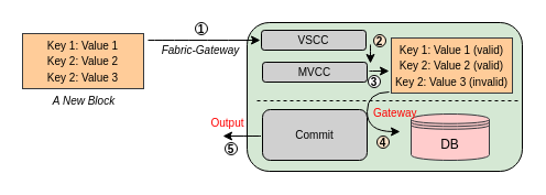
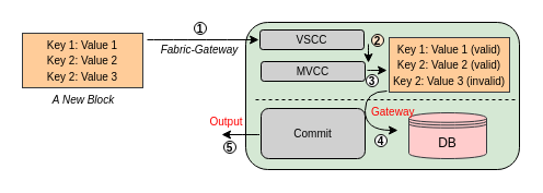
  <mxCell id="0" />
  <mxCell id="1" parent="0" />
  <mxCell id="2" value="Output" style="text;strokeColor=none;fillColor=none;align=left;verticalAlign=middle;spacingLeft=4;spacingRight=4;overflow=hidden;points=[[0,0.5],[1,0.5]];portConstraint=eastwest;rotatable=0;fontSize=10;fontColor=#FF0000;" parent="1" vertex="1"><mxGeometry x="185.5" y="96" width="105" height="30" as="geometry" /></mxCell>
  <mxCell id="3" value="&lt;font color=&quot;#000000&quot;&gt;&lt;i&gt;A New Block&lt;/i&gt;&lt;/font&gt;" style="text;html=1;strokeColor=none;fillColor=none;align=center;verticalAlign=middle;whiteSpace=wrap;rounded=0;shadow=0;fontSize=10;fontColor=#0000CC;" parent="1" vertex="1"><mxGeometry x="36" y="76" width="80" height="30" as="geometry" /></mxCell>
  <mxCell id="4" value="&lt;font style=&quot;font-size: 10px;&quot;&gt;Key 1: Value 1&lt;br&gt;Key 2: Value 2&lt;br&gt;Key 2: Value 3&lt;/font&gt;" style="rounded=0;whiteSpace=wrap;html=1;fillColor=#ffcc99;strokeColor=#36393d;" vertex="1" parent="1"><mxGeometry x="20" y="30" width="110" height="50" as="geometry" /></mxCell>
  <mxCell id="5" value="" style="rounded=1;whiteSpace=wrap;html=1;fillColor=#D5E8D4;shadow=0;" vertex="1" parent="1"><mxGeometry x="224" y="20" width="250" height="135" as="geometry" /></mxCell>
  <mxCell id="6" value="VSCC" style="rounded=1;whiteSpace=wrap;html=1;fontSize=10;fillColor=#D0D0D0;" vertex="1" parent="1"><mxGeometry x="237" y="27" width="95" height="18" as="geometry" /></mxCell>
  <mxCell id="7" value="&lt;font style=&quot;font-size: 10px;&quot;&gt;Key 1: Value 1 (valid)&lt;br&gt;Key 2: Value 2 (valid)&lt;br&gt;Key 2: Value 3 (invalid)&lt;/font&gt;" style="rounded=0;whiteSpace=wrap;html=1;fillColor=#ffcc99;strokeColor=#36393d;" vertex="1" parent="1"><mxGeometry x="355" y="34" width="110" height="50" as="geometry" /></mxCell>
  <mxCell id="8" value="MVCC" style="rounded=1;whiteSpace=wrap;html=1;fontSize=10;fillColor=#D0D0D0;" vertex="1" parent="1"><mxGeometry x="238" y="56" width="95" height="18" as="geometry" /></mxCell>
  <mxCell id="9" value="DB" style="shape=datastore;whiteSpace=wrap;html=1;fillColor=#ffcccc;strokeColor=#36393d;" vertex="1" parent="1"><mxGeometry x="373" y="103" width="71" height="42" as="geometry" /></mxCell>
  <mxCell id="10" value="" style="endArrow=classic;html=1;rounded=0;fontSize=10;curved=1;" edge="1" parent="1"><mxGeometry width="50" height="50" relative="1" as="geometry"><mxPoint x="134" y="36" as="sourcePoint" /><mxPoint x="236" y="36" as="targetPoint" /></mxGeometry></mxCell>
  <mxCell id="11" value="" style="endArrow=classic;html=1;rounded=0;fontSize=10;curved=1;" edge="1" parent="1"><mxGeometry width="50" height="50" relative="1" as="geometry"><mxPoint x="336" y="40" as="sourcePoint" /><mxPoint x="336" y="57" as="targetPoint" /></mxGeometry></mxCell>
  <mxCell id="12" value="" style="endArrow=classic;html=1;rounded=0;fontSize=10;curved=1;" edge="1" parent="1"><mxGeometry width="50" height="50" relative="1" as="geometry"><mxPoint x="335" y="64" as="sourcePoint" /><mxPoint x="353" y="64" as="targetPoint" /></mxGeometry></mxCell>
  <mxCell id="13" value="" style="endArrow=none;html=1;rounded=0;fontSize=10;dashed=1;" edge="1" parent="1"><mxGeometry width="50" height="50" relative="1" as="geometry"><mxPoint x="233" y="91" as="sourcePoint" /><mxPoint x="470" y="91" as="targetPoint" /></mxGeometry></mxCell>
  <mxCell id="14" value="" style="endArrow=classic;html=1;rounded=0;fontSize=10;curved=1;" edge="1" parent="1"><mxGeometry width="50" height="50" relative="1" as="geometry"><mxPoint x="236.5" y="123" as="sourcePoint" /><mxPoint x="202" y="123" as="targetPoint" /></mxGeometry></mxCell>
  <mxCell id="15" value="" style="curved=1;endArrow=classic;html=1;rounded=0;fontSize=10;" edge="1" parent="1"><mxGeometry width="50" height="50" relative="1" as="geometry"><mxPoint x="353" y="83" as="sourcePoint" /><mxPoint x="363" y="119" as="targetPoint" /><Array as="points"><mxPoint x="333" y="83" /><mxPoint x="333" y="119" /></Array></mxGeometry></mxCell>
  <mxCell id="16" value="Commit" style="rounded=1;whiteSpace=wrap;html=1;fontSize=10;fillColor=#D0D0D0;" vertex="1" parent="1"><mxGeometry x="238" y="99" width="95" height="46" as="geometry" /></mxCell>
  <mxCell id="17" value="&lt;font color=&quot;#000000&quot;&gt;&lt;i&gt;Fabric-Gateway&lt;/i&gt;&lt;/font&gt;" style="text;html=1;strokeColor=none;fillColor=none;align=center;verticalAlign=middle;whiteSpace=wrap;rounded=0;shadow=0;fontSize=10;fontColor=#0000CC;" vertex="1" parent="1"><mxGeometry x="142" y="30" width="80" height="30" as="geometry" /></mxCell>
  <mxCell id="18" value="1" style="ellipse;whiteSpace=wrap;html=1;aspect=fixed;fontSize=10;strokeColor=#000000;fillColor=#FFFFFF;fontStyle=1" vertex="1" parent="1"><mxGeometry x="177" y="20" width="11" height="11" as="geometry" /></mxCell>
  <mxCell id="19" value="2" style="ellipse;whiteSpace=wrap;html=1;aspect=fixed;fontSize=10;strokeColor=#000000;fillColor=#ffe6cc;fontStyle=1;" vertex="1" parent="1"><mxGeometry x="339" y="31" width="11" height="11" as="geometry" /></mxCell>
  <mxCell id="20" value="3" style="ellipse;whiteSpace=wrap;html=1;aspect=fixed;fontSize=10;strokeColor=#000000;fillColor=#FFFFFF;fontStyle=1" vertex="1" parent="1"><mxGeometry x="334" y="68" width="11" height="11" as="geometry" /></mxCell>
  <mxCell id="21" value="5" style="ellipse;whiteSpace=wrap;html=1;aspect=fixed;fontSize=10;strokeColor=#000000;fillColor=#FFFFFF;fontStyle=1" vertex="1" parent="1"><mxGeometry x="204" y="129" width="11" height="11" as="geometry" /></mxCell>
  <mxCell id="22" value="Gateway" style="text;strokeColor=none;fillColor=none;align=left;verticalAlign=middle;spacingLeft=4;spacingRight=4;overflow=hidden;points=[[0,0.5],[1,0.5]];portConstraint=eastwest;rotatable=0;fontSize=10;fontColor=#FF0000;" vertex="1" parent="1"><mxGeometry x="333" y="87" width="80" height="30" as="geometry" /></mxCell>
- <mxCell id="23" value="4" style="ellipse;whiteSpace=wrap;html=1;aspect=fixed;fontSize=10;strokeColor=#000000;fillColor=#ffe6cc;fontStyle=1;" vertex="1" parent="1"><mxGeometry x="342" y="123" width="11" height="11" as="geometry" /></mxCell>
+ <mxCell id="23" value="4" style="ellipse;whiteSpace=wrap;html=1;aspect=fixed;fontSize=10;strokeColor=#000000;fillColor=#FFFFFF;fontStyle=1" vertex="1" parent="1"><mxGeometry x="342" y="123" width="11" height="11" as="geometry" /></mxCell>
